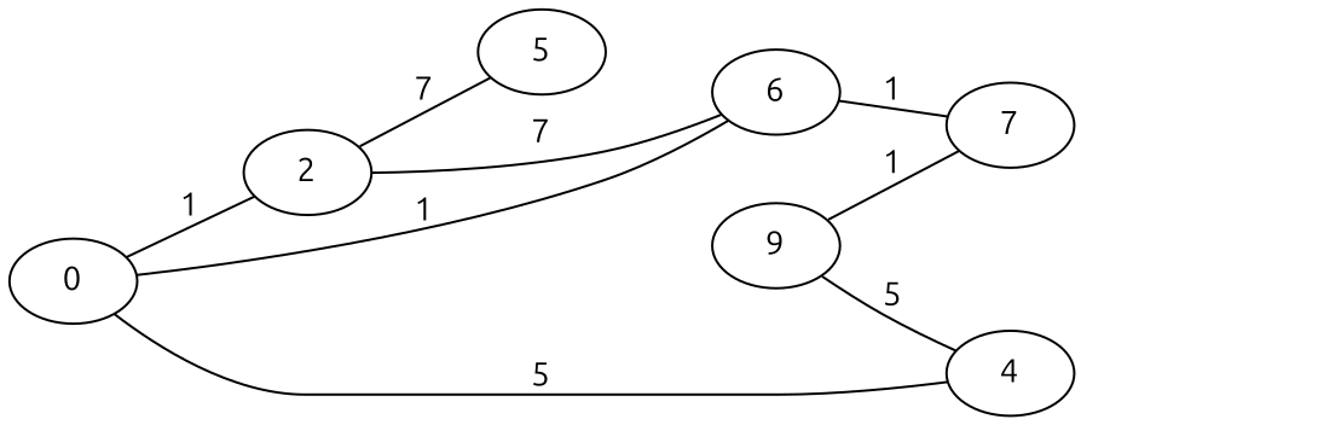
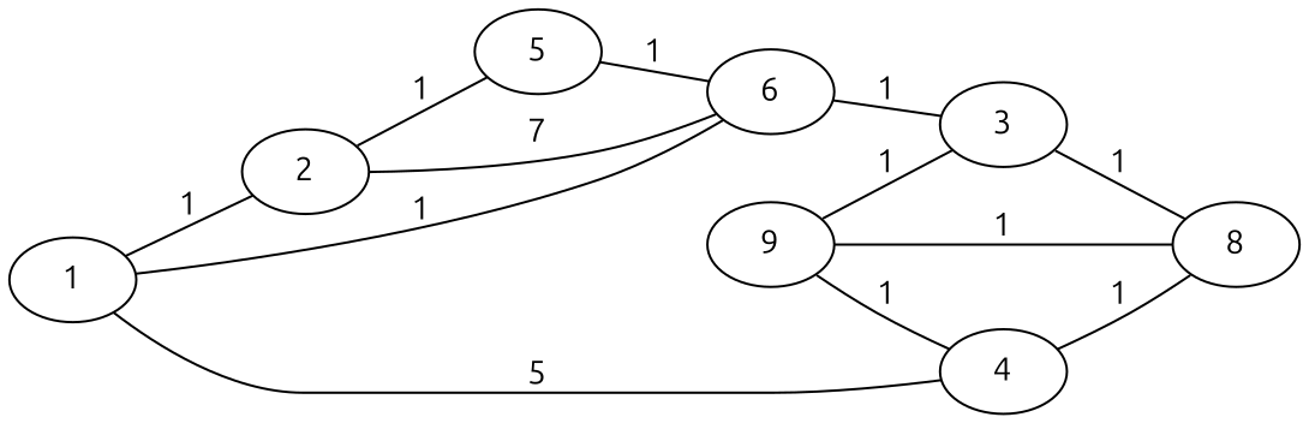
  digraph {
    fontname=Ubuntu
    rankdir=LR
    node [fontname=Ubuntu]
    edge [arrowhead=none fontname=Ubuntu]
-   1 [label=0]
+   1
    2
    4
    6
    5
-   7
+   8
+   7 [label=3]
    n8 [label=9]
    1 -> 2 [label=1]
    1 -> 4 [label=5]
    1 -> 6 [label=1]
    2 -> 6 [label=7]
-   2 -> 5 [label=7]
+   2 -> 5 [label=1]
+   4 -> 8 [label=1]
    6 -> 7 [label=1]
-   n8 -> 4 [label=5]
+   5 -> 6 [label=1]
+   7 -> 8 [label=1]
+   n8 -> 4 [label=1]
+   n8 -> 8 [label=1]
    n8 -> 7 [label=1]
  }
